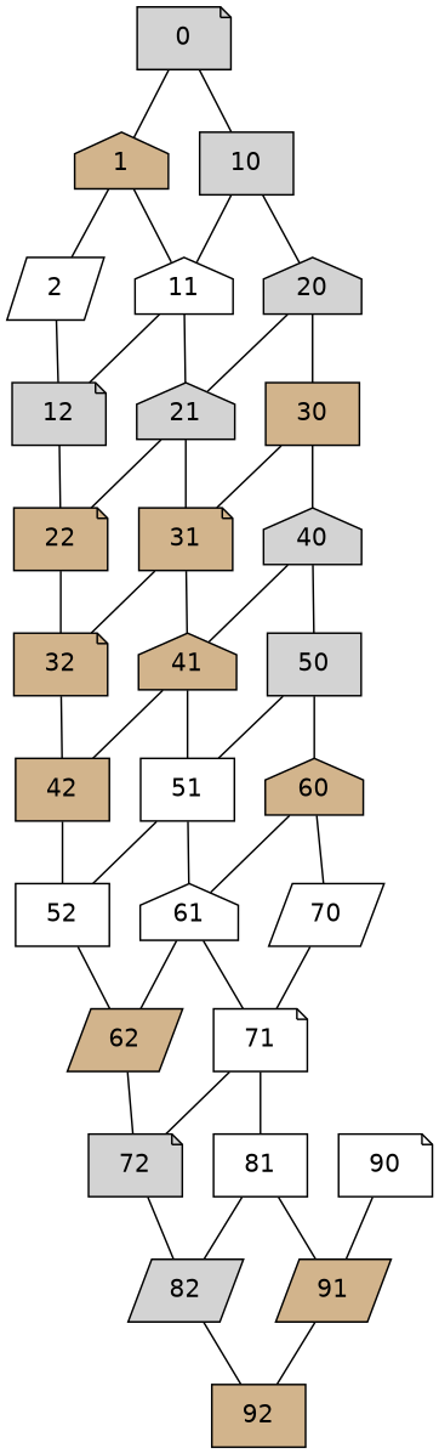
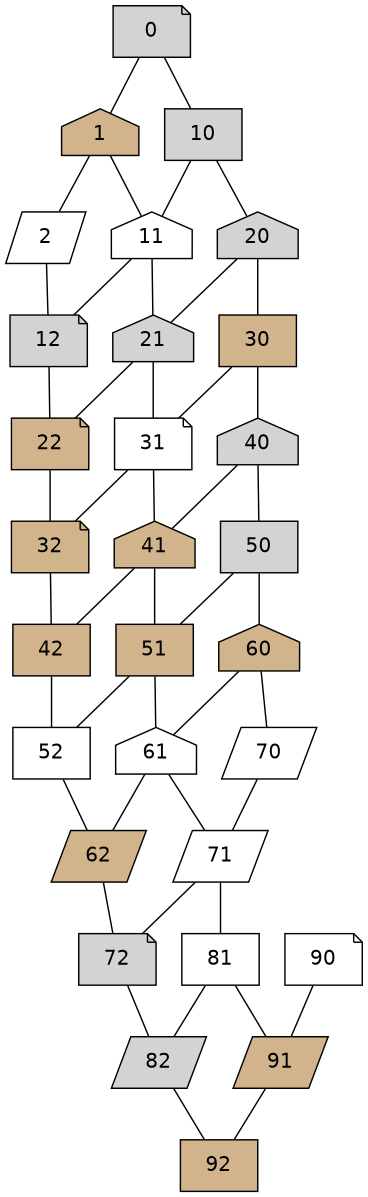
  graph {
    fontname="DejaVu Sans"
    node [fillcolor=tan fontname="DejaVu Sans" shape=note style=filled]
    edge [fontname="DejaVu Sans"]
    72 [fillcolor=lightgrey]
    82 [fillcolor=lightgrey shape=parallelogram]
    92 [shape=box]
    10 [fillcolor=lightgrey shape=box]
    20 [fillcolor=lightgrey shape=house]
    11 [fillcolor=white shape=house]
    21 [fillcolor=lightgrey shape=house]
    30 [shape=box]
    12 [fillcolor=lightgrey]
-   31
+   31 [fillcolor=white]
    22
    40 [fillcolor=lightgrey shape=house]
    32
    41 [shape=house]
    42 [shape=box]
-   51 [fillcolor=white shape=box]
+   51 [shape=box]
    91 [shape=parallelogram]
    52 [fillcolor=white shape=box]
    62 [shape=parallelogram]
    50 [fillcolor=lightgrey shape=box]
    60 [shape=house]
    61 [fillcolor=white shape=house]
    70 [fillcolor=white shape=parallelogram]
-   71 [fillcolor=white]
+   71 [fillcolor=white shape=parallelogram]
    81 [fillcolor=white shape=box]
    90 [fillcolor=white]
    1 [shape=house]
    2 [fillcolor=white shape=parallelogram]
    0 [fillcolor=lightgrey]
    72 -- 82
    82 -- 92
    10 -- 20
    10 -- 11
    20 -- 21
    20 -- 30
    11 -- 21
    11 -- 12
    21 -- 31
    21 -- 22
    30 -- 31
    30 -- 40
    12 -- 22
    31 -- 32
    31 -- 41
    22 -- 32
    40 -- 41
    40 -- 50
    32 -- 42
    41 -- 42
    41 -- 51
    42 -- 52
    51 -- 52
    51 -- 61
    91 -- 92
    52 -- 62
    62 -- 72
    50 -- 51
    50 -- 60
    60 -- 61
    60 -- 70
    61 -- 62
    61 -- 71
    70 -- 71
    71 -- 72
    71 -- 81
    81 -- 82
    81 -- 91
    90 -- 91
    1 -- 11
    1 -- 2
    2 -- 12
    0 -- 10
    0 -- 1
  }
